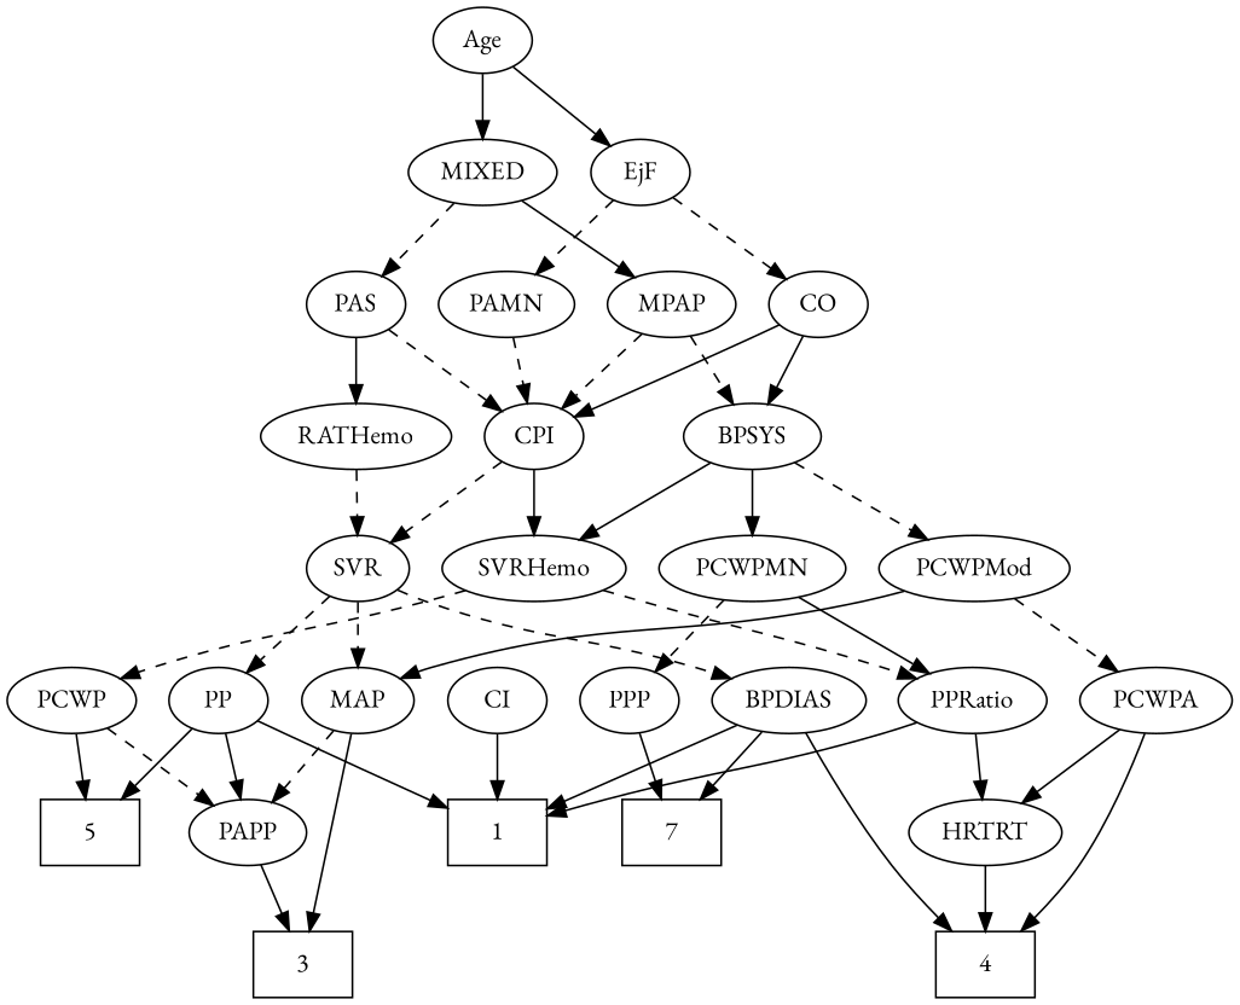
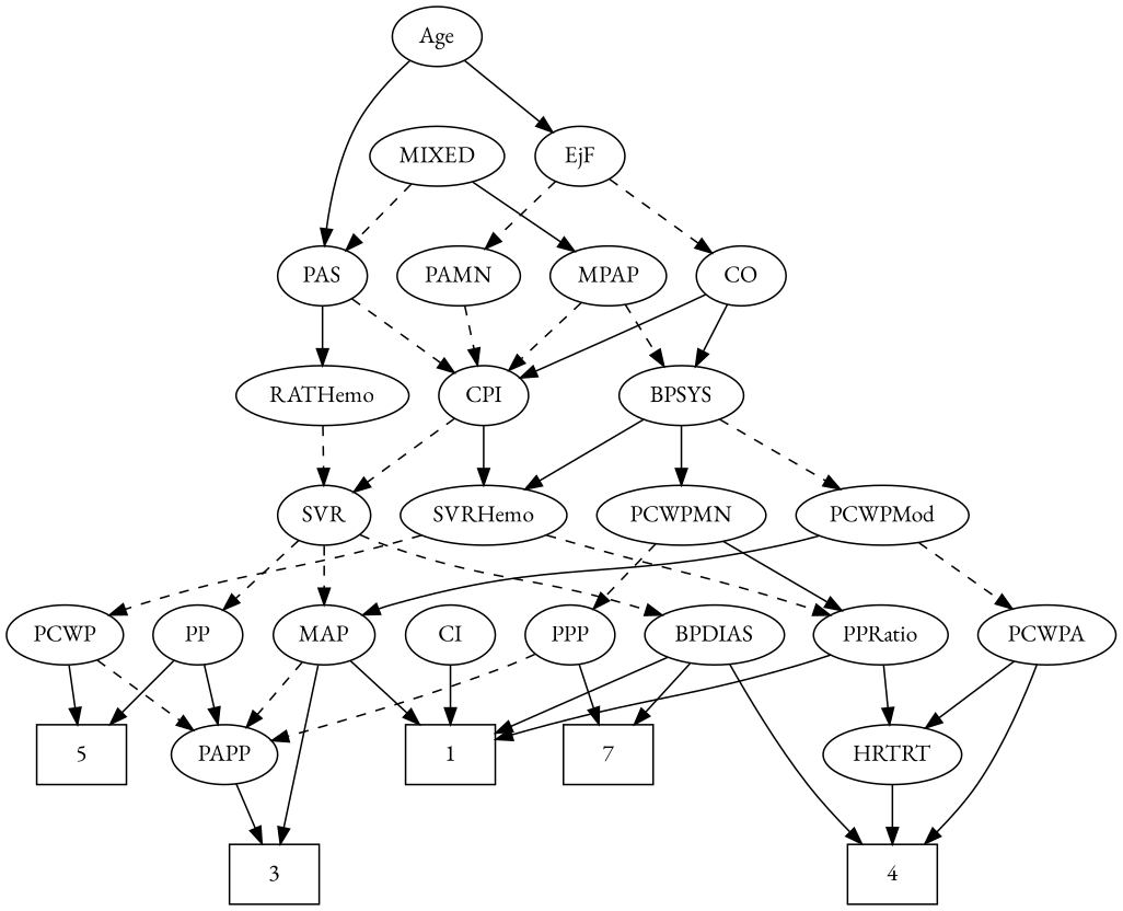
  strict digraph {
    fontname="EB Garamond"
    node [fontname="EB Garamond"]
    edge [fontname="EB Garamond" style=solid]
    1 [height=0.5 shape=box width=0.75]
    n2 [height=0.5 label=7 shape=box width=0.75]
    3 [height=0.5 shape=box width=0.75]
    4 [height=0.5 shape=box width=0.75]
    5 [height=0.5 shape=box width=0.75]
    Age [height=0.5 width=0.75]
    EjF [height=0.5 width=0.75]
    MIXED [height=0.5 width=1.1193]
    CO [height=0.5 width=0.75]
    PAMN [height=0.5 width=1.011]
    MPAP [height=0.5 width=0.97491]
    PAS [height=0.5 width=0.75]
    BPSYS [height=0.5 width=1.0471]
    CPI [height=0.5 width=0.75]
    RATHemo [height=0.5 width=1.3721]
    PCWPMod [height=0.5 width=1.4443]
    PCWPMN [height=0.5 width=1.3902]
    SVRHemo [height=0.5 width=1.3902]
    SVR [height=0.5 width=0.77632]
    MAP [height=0.5 width=0.84854]
    PCWPA [height=0.5 width=1.1555]
    PPP [height=0.5 width=0.75]
    PPRatio [height=0.5 width=1.1013]
    PCWP [height=0.5 width=0.97491]
    BPDIAS [height=0.5 width=1.1735]
    PP [height=0.5 width=0.75]
    PAPP [height=0.5 width=0.88464]
    HRTRT [height=0.5 width=1.1013]
    CI [height=0.5 width=0.75]
    Age -> EjF
-   Age -> MIXED
+   Age -> PAS
    EjF -> CO [style=dashed]
    EjF -> PAMN [style=dashed]
    MIXED -> MPAP
    MIXED -> PAS [style=dashed]
    CO -> BPSYS
    CO -> CPI
    PAMN -> CPI [style=dashed]
    MPAP -> BPSYS [style=dashed]
    MPAP -> CPI [style=dashed]
    PAS -> CPI [style=dashed]
    PAS -> RATHemo
    BPSYS -> PCWPMod [style=dashed]
    BPSYS -> PCWPMN
    BPSYS -> SVRHemo
    CPI -> SVRHemo
    CPI -> SVR [style=dashed]
    RATHemo -> SVR [style=dashed]
    PCWPMod -> MAP
    PCWPMod -> PCWPA [style=dashed]
    PCWPMN -> PPP [style=dashed]
    PCWPMN -> PPRatio
    SVRHemo -> PPRatio [style=dashed]
    SVRHemo -> PCWP [style=dashed]
    SVR -> MAP [style=dashed]
    SVR -> BPDIAS [style=dashed]
    SVR -> PP [style=dashed]
    MAP -> 3
    MAP -> PAPP [style=dashed]
    PCWPA -> 4
    PCWPA -> HRTRT
    PPP -> n2
+   PPP -> PAPP [style=dashed]
    PPRatio -> 1
    PPRatio -> HRTRT
    PCWP -> 5
    PCWP -> PAPP [style=dashed]
    BPDIAS -> 1
    BPDIAS -> n2
    BPDIAS -> 4
-   PP -> 1
+   MAP -> 1
    PP -> 5
    PP -> PAPP
    PAPP -> 3
    HRTRT -> 4
    CI -> 1
  }
